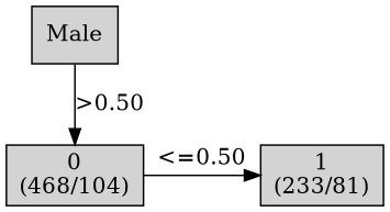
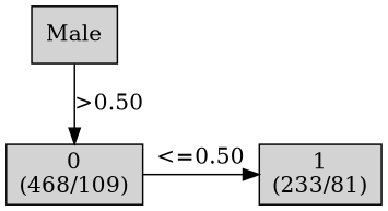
  digraph {
    node [shape=box style=filled weight=2]
    edge [color=black]
    n1 [label="Male\n" weight=1]
    n2 [label="1\n(233/81)\n"]
-   n3 [label="0\n(468/104)\n"]
+   n3 [label="0\n(468/109)\n"]
    subgraph sub_1 {
      rank=same
      n1
    }
    subgraph sub_2 {
      rank=same
      n2
      n3
    }
    n1 -> n3 [label=">0.50"]
    n3 -> n2 [label="<=0.50"]
  }
